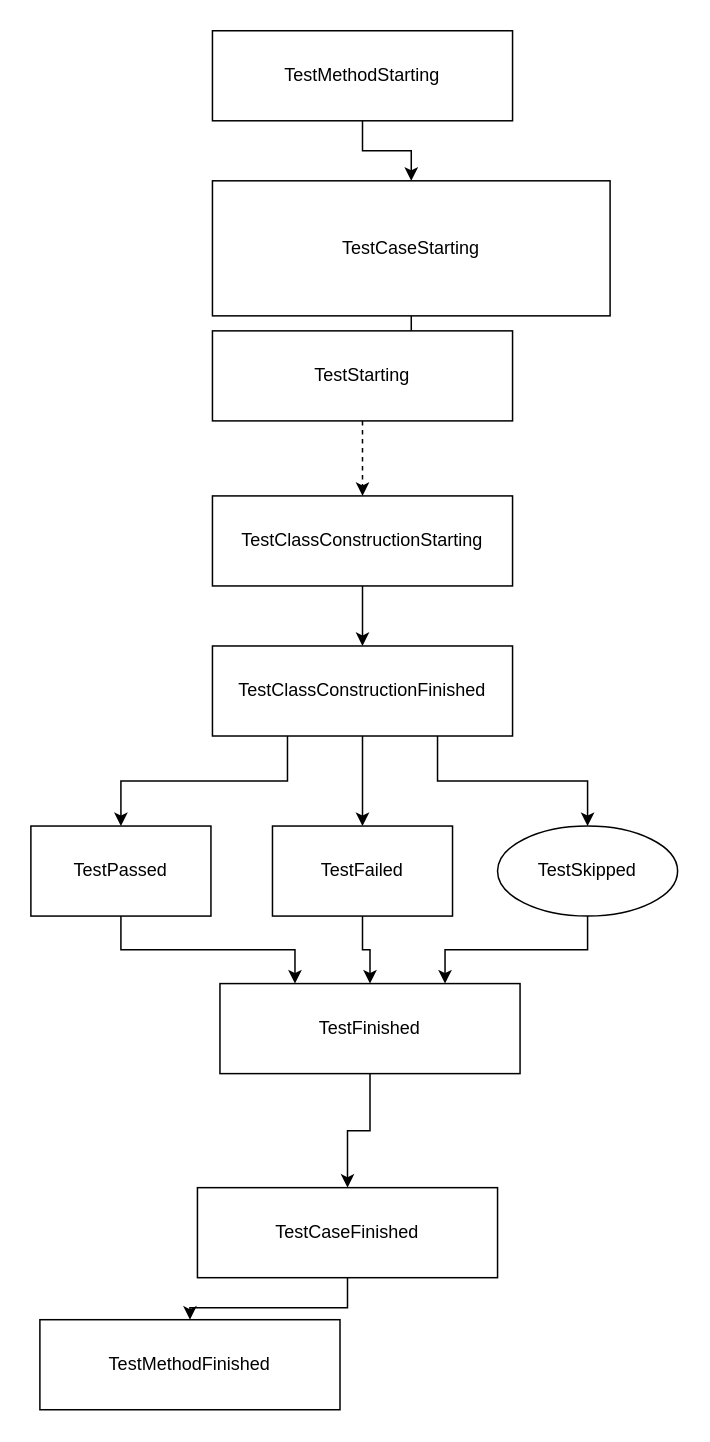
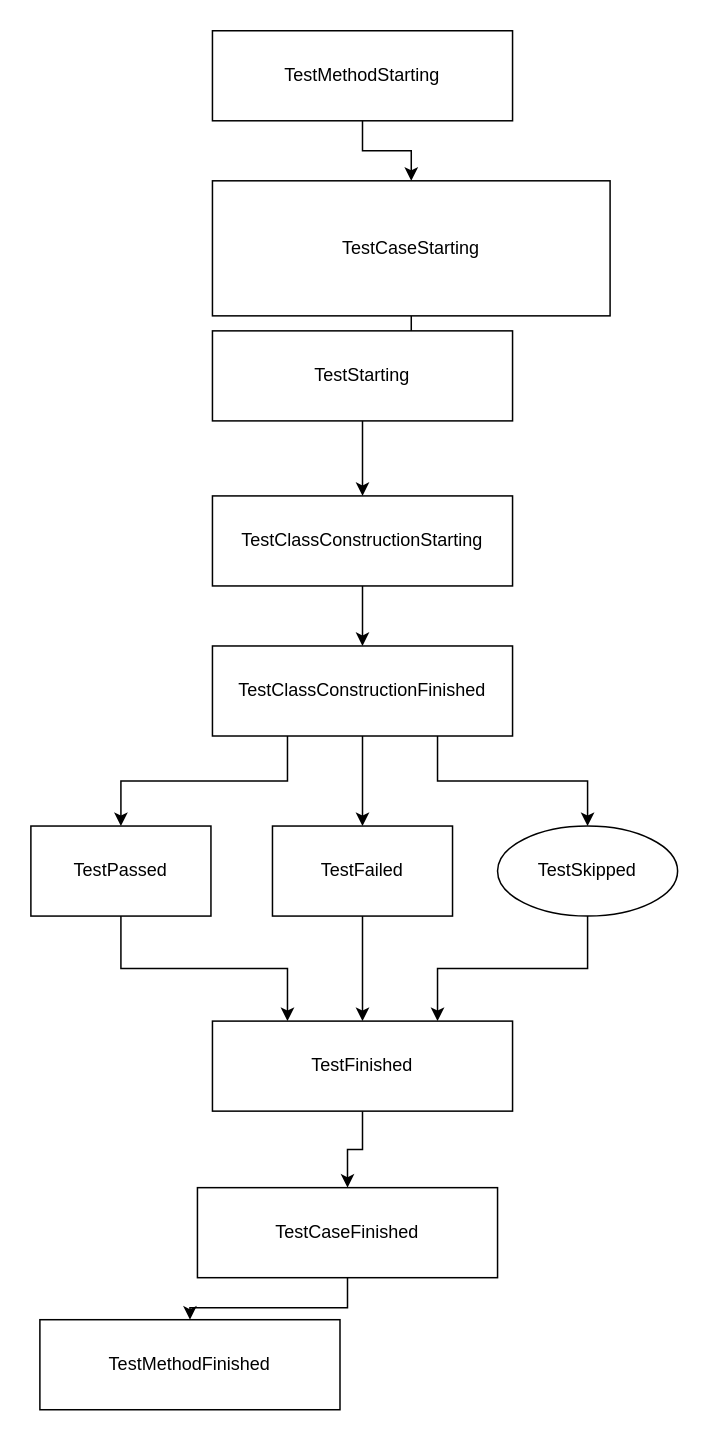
  <mxCell id="0" />
  <mxCell id="1" parent="0" />
  <mxCell id="2" value="" style="edgeStyle=orthogonalEdgeStyle;rounded=0;orthogonalLoop=1;jettySize=auto;html=1;" edge="1" parent="1" source="3" target="5"><mxGeometry relative="1" as="geometry" /></mxCell>
  <mxCell id="3" value="TestMethodStarting" style="rounded=0;whiteSpace=wrap;html=1;" vertex="1" parent="1"><mxGeometry x="141" y="20" width="200" height="60" as="geometry" /></mxCell>
  <mxCell id="4" value="" style="edgeStyle=orthogonalEdgeStyle;rounded=0;orthogonalLoop=1;jettySize=auto;html=1;" edge="1" parent="1" source="5" target="7"><mxGeometry relative="1" as="geometry" /></mxCell>
  <mxCell id="5" value="TestCaseStarting" style="rounded=0;whiteSpace=wrap;html=1;" vertex="1" parent="1"><mxGeometry x="141" y="120" width="265" height="90" as="geometry" /></mxCell>
- <mxCell id="6" value="" style="edgeStyle=orthogonalEdgeStyle;rounded=0;orthogonalLoop=1;jettySize=auto;html=1;dashed=1;" edge="1" parent="1" source="7" target="9"><mxGeometry relative="1" as="geometry" /></mxCell>
+ <mxCell id="6" value="" style="edgeStyle=orthogonalEdgeStyle;rounded=0;orthogonalLoop=1;jettySize=auto;html=1;" edge="1" parent="1" source="7" target="9"><mxGeometry relative="1" as="geometry" /></mxCell>
  <mxCell id="7" value="TestStarting" style="rounded=0;whiteSpace=wrap;html=1;" vertex="1" parent="1"><mxGeometry x="141" y="220" width="200" height="60" as="geometry" /></mxCell>
  <mxCell id="8" value="" style="edgeStyle=orthogonalEdgeStyle;rounded=0;orthogonalLoop=1;jettySize=auto;html=1;" edge="1" parent="1" source="9" target="13"><mxGeometry relative="1" as="geometry" /></mxCell>
  <mxCell id="9" value="TestClassConstructionStarting" style="whiteSpace=wrap;html=1;rounded=0;" vertex="1" parent="1"><mxGeometry x="141" y="330" width="200" height="60" as="geometry" /></mxCell>
  <mxCell id="10" value="" style="edgeStyle=orthogonalEdgeStyle;rounded=0;orthogonalLoop=1;jettySize=auto;html=1;exitX=0.25;exitY=1;exitDx=0;exitDy=0;" edge="1" parent="1" source="13" target="15"><mxGeometry relative="1" as="geometry" /></mxCell>
  <mxCell id="11" style="edgeStyle=orthogonalEdgeStyle;rounded=0;orthogonalLoop=1;jettySize=auto;html=1;exitX=0.5;exitY=1;exitDx=0;exitDy=0;entryX=0.5;entryY=0;entryDx=0;entryDy=0;" edge="1" parent="1" source="13" target="17"><mxGeometry relative="1" as="geometry"><mxPoint x="291" y="560" as="targetPoint" /></mxGeometry></mxCell>
  <mxCell id="12" style="edgeStyle=orthogonalEdgeStyle;rounded=0;orthogonalLoop=1;jettySize=auto;html=1;exitX=0.75;exitY=1;exitDx=0;exitDy=0;entryX=0.5;entryY=0;entryDx=0;entryDy=0;" edge="1" parent="1" source="13" target="19"><mxGeometry relative="1" as="geometry" /></mxCell>
  <mxCell id="13" value="TestClassConstructionFinished" style="whiteSpace=wrap;html=1;rounded=0;" vertex="1" parent="1"><mxGeometry x="141" y="430" width="200" height="60" as="geometry" /></mxCell>
  <mxCell id="14" style="edgeStyle=orthogonalEdgeStyle;rounded=0;orthogonalLoop=1;jettySize=auto;html=1;exitX=0.5;exitY=1;exitDx=0;exitDy=0;entryX=0.25;entryY=0;entryDx=0;entryDy=0;" edge="1" parent="1" source="15" target="21"><mxGeometry relative="1" as="geometry" /></mxCell>
  <mxCell id="15" value="TestPassed" style="whiteSpace=wrap;html=1;rounded=0;" vertex="1" parent="1"><mxGeometry x="20" y="550" width="120" height="60" as="geometry" /></mxCell>
  <mxCell id="16" style="edgeStyle=orthogonalEdgeStyle;rounded=0;orthogonalLoop=1;jettySize=auto;html=1;exitX=0.5;exitY=1;exitDx=0;exitDy=0;entryX=0.5;entryY=0;entryDx=0;entryDy=0;" edge="1" parent="1" source="17" target="21"><mxGeometry relative="1" as="geometry" /></mxCell>
  <mxCell id="17" value="TestFailed" style="whiteSpace=wrap;html=1;rounded=0;" vertex="1" parent="1"><mxGeometry x="181" y="550" width="120" height="60" as="geometry" /></mxCell>
  <mxCell id="18" style="edgeStyle=orthogonalEdgeStyle;rounded=0;orthogonalLoop=1;jettySize=auto;html=1;exitX=0.5;exitY=1;exitDx=0;exitDy=0;entryX=0.75;entryY=0;entryDx=0;entryDy=0;" edge="1" parent="1" source="19" target="21"><mxGeometry relative="1" as="geometry" /></mxCell>
  <mxCell id="19" value="TestSkipped" style="ellipse;whiteSpace=wrap;html=1;" vertex="1" parent="1"><mxGeometry x="331" y="550" width="120" height="60" as="geometry" /></mxCell>
  <mxCell id="20" value="" style="edgeStyle=orthogonalEdgeStyle;rounded=0;orthogonalLoop=1;jettySize=auto;html=1;" edge="1" parent="1" source="21" target="23"><mxGeometry relative="1" as="geometry" /></mxCell>
- <mxCell id="21" value="TestFinished" style="whiteSpace=wrap;html=1;rounded=0;" vertex="1" parent="1"><mxGeometry x="146" y="655" width="200" height="60" as="geometry" /></mxCell>
+ <mxCell id="21" value="TestFinished" style="whiteSpace=wrap;html=1;rounded=0;" vertex="1" parent="1"><mxGeometry x="141" y="680" width="200" height="60" as="geometry" /></mxCell>
  <mxCell id="22" value="" style="edgeStyle=orthogonalEdgeStyle;rounded=0;orthogonalLoop=1;jettySize=auto;html=1;" edge="1" parent="1" source="23" target="24"><mxGeometry relative="1" as="geometry" /></mxCell>
  <mxCell id="23" value="TestCaseFinished" style="whiteSpace=wrap;html=1;rounded=0;" vertex="1" parent="1"><mxGeometry x="131" y="791" width="200" height="60" as="geometry" /></mxCell>
  <mxCell id="24" value="TestMethodFinished" style="whiteSpace=wrap;html=1;rounded=0;" vertex="1" parent="1"><mxGeometry x="26" y="879" width="200" height="60" as="geometry" /></mxCell>
